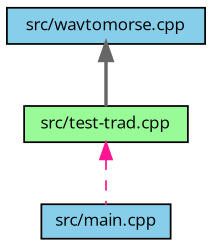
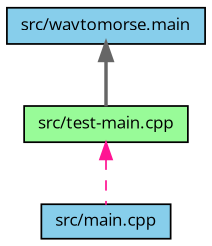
  digraph {
    fontname="Open Sans"
    node [color=black fillcolor=skyblue fontname="Open Sans" fontsize=10 shape=record style=filled]
    edge [dir=back fontname="Open Sans" fontsize=10 labelfontname=Helvetica labelfontsize=10]
-   n1 [fontcolor=black height=0.2 label="src/wavtomorse.cpp" width=0.4]
-   n2 [fillcolor=palegreen height=0.2 label="src/test-trad.cpp" width=0.4]
+   n1 [fontcolor=black height=0.2 label="src/wavtomorse.main" width=0.4]
+   n2 [fillcolor=palegreen height=0.2 label="src/test-main.cpp" width=0.4]
    n3 [height=0.2 label="src/main.cpp" width=0.4]
    n1 -> n2 [color=gray40 style=bold]
    n2 -> n3 [color=deeppink style=dashed]
  }
